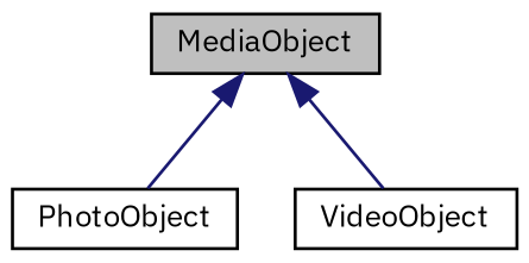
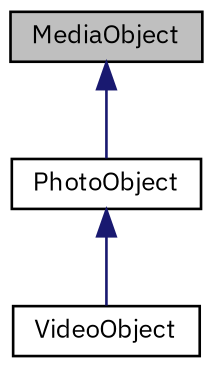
  digraph {
    fontname="IBM Plex Sans"
    node [color=black fillcolor=white fontname="IBM Plex Sans" fontsize=10 shape=record style=filled]
    edge [color=midnightblue dir=back fontname="IBM Plex Sans" fontsize=10 labelfontname=Helvetica labelfontsize=10 style=solid]
    n1 [fillcolor=grey75 fontcolor=black height=0.2 label=MediaObject width=0.4]
    n2 [height=0.2 label=PhotoObject width=0.4]
    n3 [height=0.2 label=VideoObject width=0.4]
    n1 -> n2
-   n1 -> n3
+   n2 -> n3
  }
